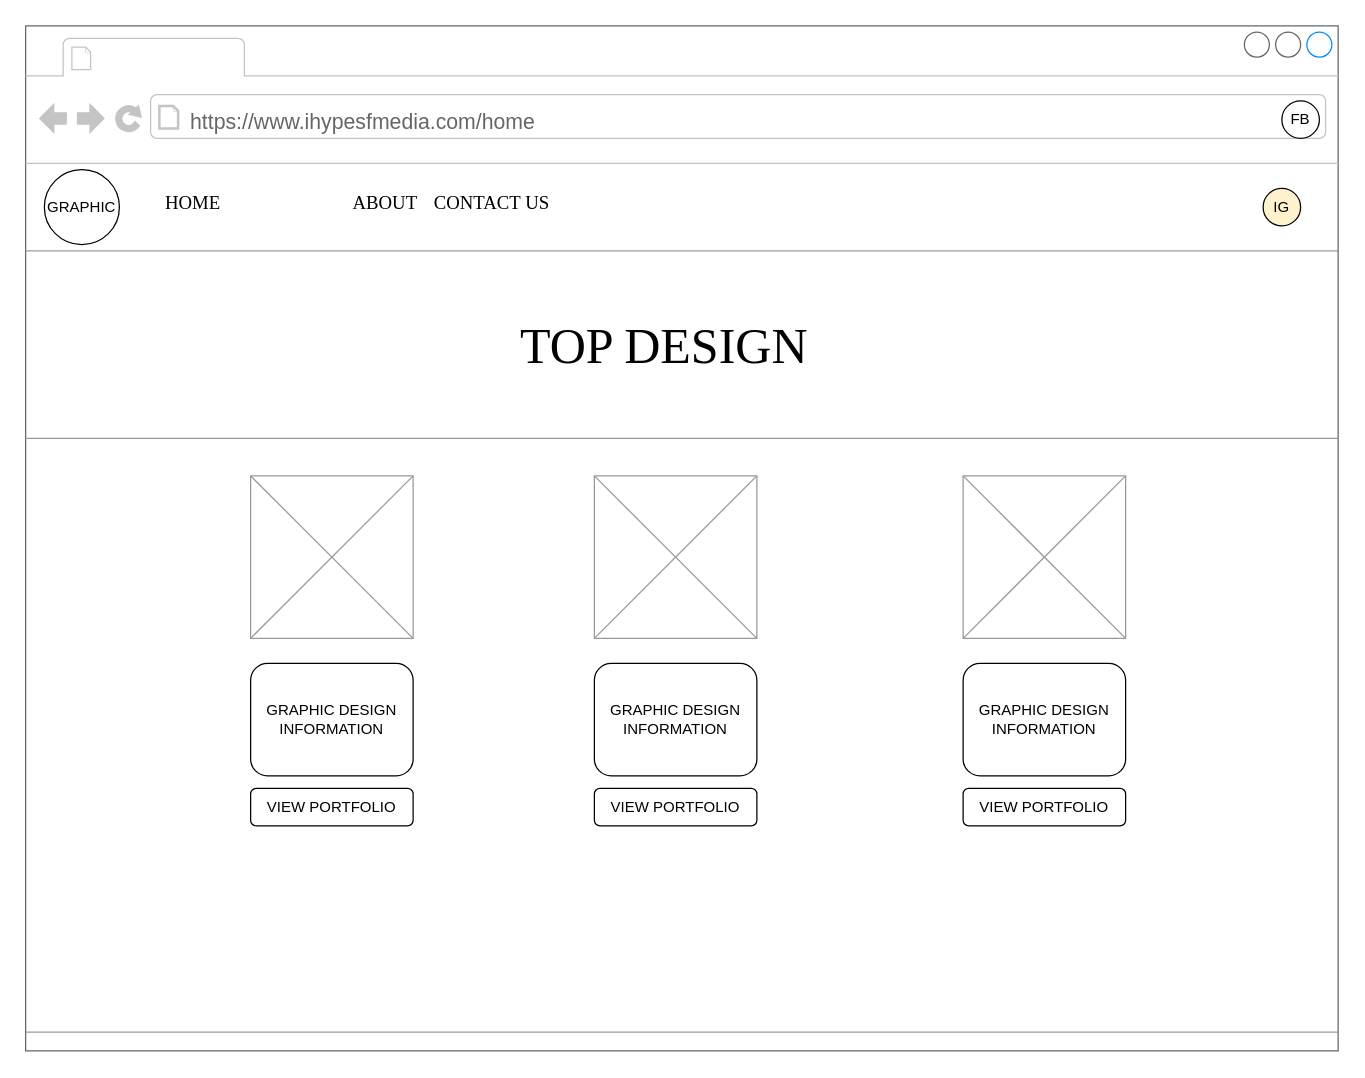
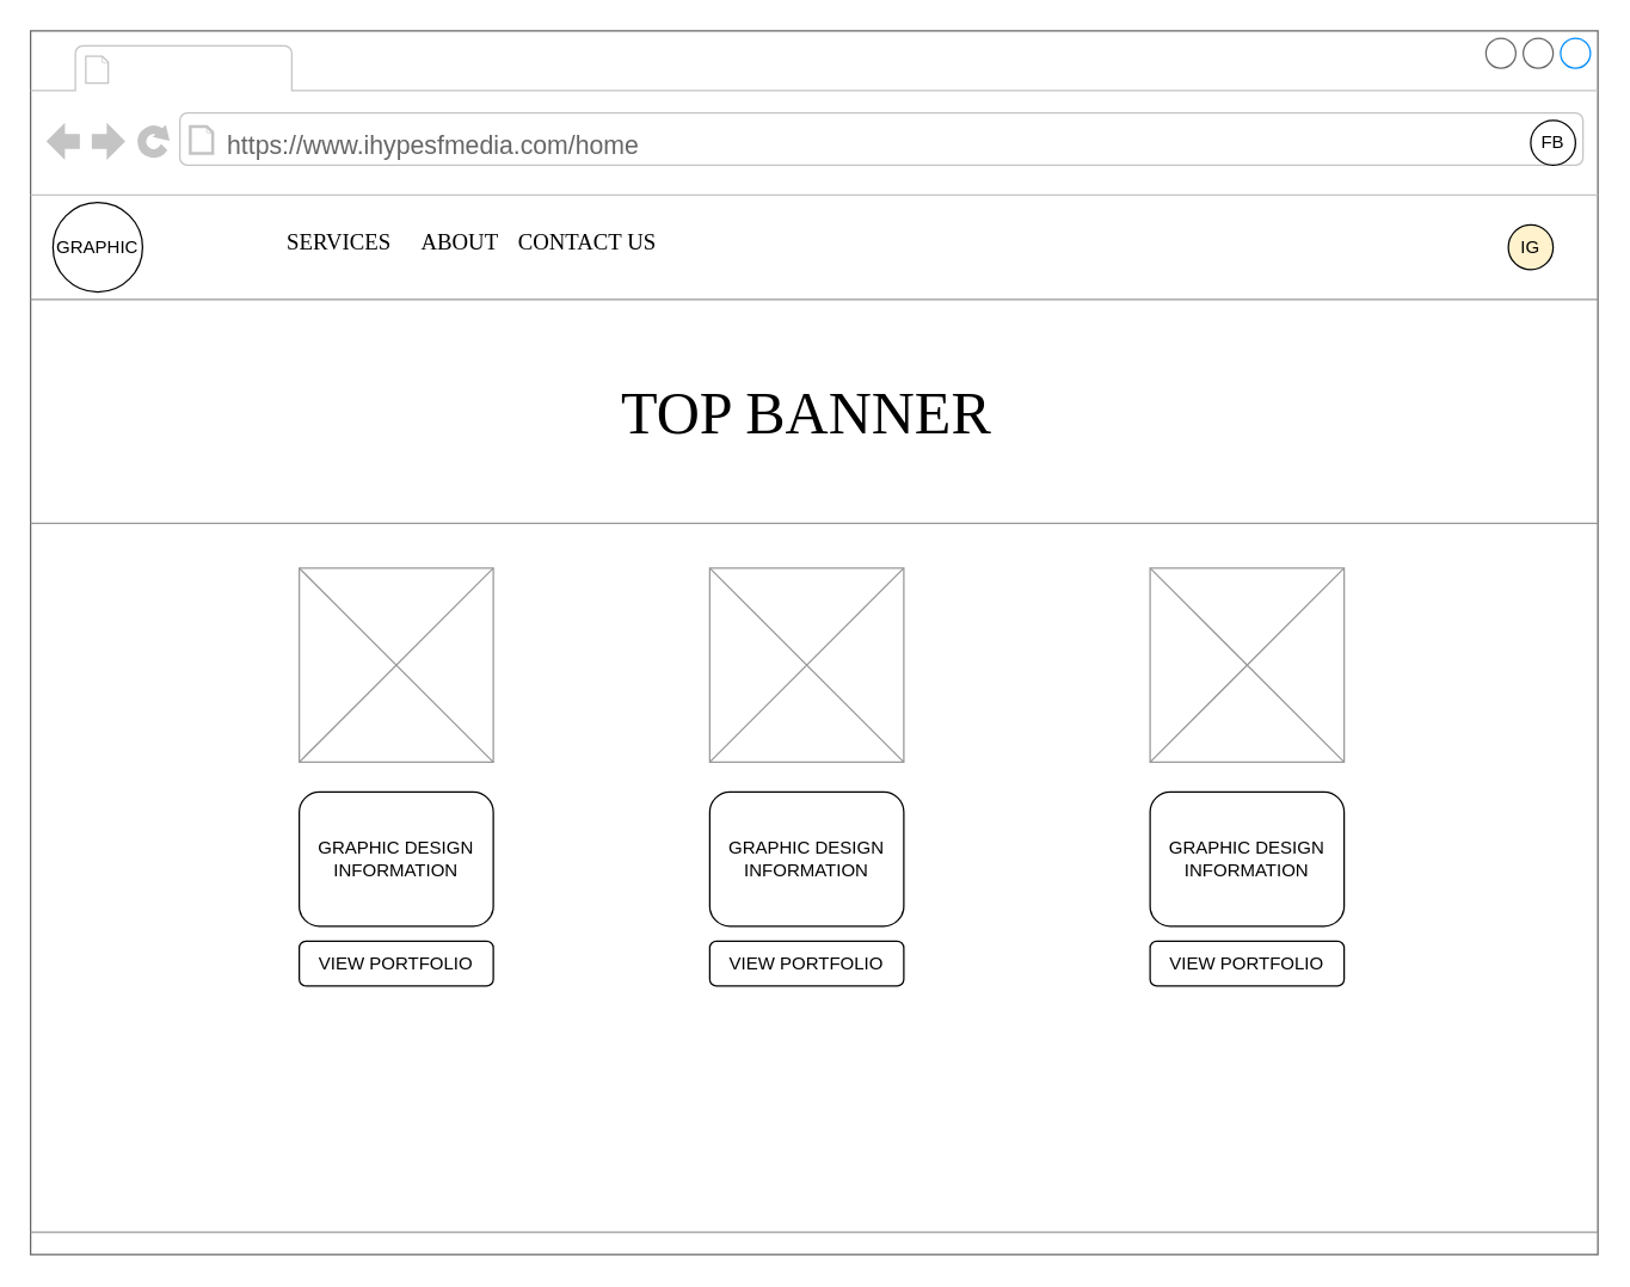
  <mxCell id="0" />
  <mxCell id="1" parent="0" />
  <mxCell id="2" value="" style="strokeWidth=1;shadow=0;dashed=0;align=center;html=1;shape=mxgraph.mockup.containers.browserWindow;rSize=0;strokeColor=#666666;mainText=,;recursiveResize=0;rounded=0;labelBackgroundColor=none;fontFamily=Verdana;fontSize=12" parent="1" vertex="1"><mxGeometry x="20" y="20" width="1050" height="820" as="geometry" /></mxCell>
  <mxCell id="3" value="https://www.ihypesfmedia.com/home" style="strokeWidth=1;shadow=0;dashed=0;align=center;html=1;shape=mxgraph.mockup.containers.anchor;rSize=0;fontSize=17;fontColor=#666666;align=left;" parent="2" vertex="1"><mxGeometry x="130" y="60" width="415" height="35" as="geometry" /></mxCell>
  <mxCell id="4" value="" style="verticalLabelPosition=bottom;shadow=0;dashed=0;align=center;html=1;verticalAlign=top;strokeWidth=1;shape=mxgraph.mockup.markup.line;strokeColor=#999999;rounded=0;labelBackgroundColor=none;fillColor=#ffffff;fontFamily=Verdana;fontSize=12;fontColor=#000000;" parent="2" vertex="1"><mxGeometry y="170" width="1050" height="20" as="geometry" /></mxCell>
  <mxCell id="5" value="" style="verticalLabelPosition=bottom;shadow=0;dashed=0;align=center;html=1;verticalAlign=top;strokeWidth=1;shape=mxgraph.mockup.markup.line;strokeColor=#999999;rounded=0;labelBackgroundColor=none;fillColor=#ffffff;fontFamily=Verdana;fontSize=12;fontColor=#000000;" parent="2" vertex="1"><mxGeometry y="320" width="1050" height="20" as="geometry" /></mxCell>
  <mxCell id="6" value="" style="verticalLabelPosition=bottom;shadow=0;dashed=0;align=center;html=1;verticalAlign=top;strokeWidth=1;shape=mxgraph.mockup.graphics.simpleIcon;strokeColor=#999999;fillColor=#ffffff;rounded=0;labelBackgroundColor=none;fontFamily=Verdana;fontSize=12;fontColor=#000000;" parent="2" vertex="1"><mxGeometry x="180" y="360" width="130" height="130" as="geometry" /></mxCell>
- <mxCell id="7" value="HOME" style="text;html=1;points=[];align=left;verticalAlign=top;spacingTop=-4;fontSize=15;fontFamily=Verdana" parent="2" vertex="1"><mxGeometry x="110" y="130" width="60" height="30" as="geometry" /></mxCell>
+ <mxCell id="8" value="SERVICES" style="text;html=1;points=[];align=left;verticalAlign=top;spacingTop=-4;fontSize=15;fontFamily=Verdana" parent="2" vertex="1"><mxGeometry x="170" y="130" width="80" height="30" as="geometry" /></mxCell>
  <mxCell id="9" value="ABOUT" style="text;html=1;points=[];align=left;verticalAlign=top;spacingTop=-4;fontSize=15;fontFamily=Verdana" parent="2" vertex="1"><mxGeometry x="260" y="130" width="80" height="30" as="geometry" /></mxCell>
  <mxCell id="10" value="CONTACT US" style="text;html=1;points=[];align=left;verticalAlign=top;spacingTop=-4;fontSize=15;fontFamily=Verdana" parent="2" vertex="1"><mxGeometry x="325" y="130" width="80" height="30" as="geometry" /></mxCell>
  <mxCell id="11" value="GRAPHIC" style="ellipse;whiteSpace=wrap;html=1;aspect=fixed;" parent="2" vertex="1"><mxGeometry x="15" y="115" width="60" height="60" as="geometry" /></mxCell>
  <mxCell id="12" value="IG" style="ellipse;whiteSpace=wrap;html=1;aspect=fixed;fillColor=#fff2cc;" parent="2" vertex="1"><mxGeometry x="990" y="130" width="30" height="30" as="geometry" /></mxCell>
  <mxCell id="13" value="FB" style="ellipse;whiteSpace=wrap;html=1;aspect=fixed;" parent="2" vertex="1"><mxGeometry x="1005" y="60" width="30" height="30" as="geometry" /></mxCell>
- <mxCell id="14" value="&lt;font style=&quot;font-size: 40px;&quot;&gt;TOP DESIGN&lt;/font&gt;" style="text;html=1;points=[];align=left;verticalAlign=top;spacingTop=-4;fontSize=15;fontFamily=Verdana" parent="2" vertex="1"><mxGeometry x="394" y="230" width="262" height="50" as="geometry" /></mxCell>
+ <mxCell id="14" value="&lt;font style=&quot;font-size: 40px;&quot;&gt;TOP BANNER&lt;/font&gt;" style="text;html=1;points=[];align=left;verticalAlign=top;spacingTop=-4;fontSize=15;fontFamily=Verdana" parent="2" vertex="1"><mxGeometry x="394" y="230" width="262" height="50" as="geometry" /></mxCell>
  <mxCell id="15" value="" style="verticalLabelPosition=bottom;shadow=0;dashed=0;align=center;html=1;verticalAlign=top;strokeWidth=1;shape=mxgraph.mockup.graphics.simpleIcon;strokeColor=#999999;fillColor=#ffffff;rounded=0;labelBackgroundColor=none;fontFamily=Verdana;fontSize=12;fontColor=#000000;" parent="2" vertex="1"><mxGeometry x="455" y="360" width="130" height="130" as="geometry" /></mxCell>
  <mxCell id="16" value="" style="verticalLabelPosition=bottom;shadow=0;dashed=0;align=center;html=1;verticalAlign=top;strokeWidth=1;shape=mxgraph.mockup.graphics.simpleIcon;strokeColor=#999999;fillColor=#ffffff;rounded=0;labelBackgroundColor=none;fontFamily=Verdana;fontSize=12;fontColor=#000000;" parent="2" vertex="1"><mxGeometry x="750" y="360" width="130" height="130" as="geometry" /></mxCell>
  <mxCell id="17" value="GRAPHIC DESIGN INFORMATION" style="rounded=1;whiteSpace=wrap;html=1;" parent="2" vertex="1"><mxGeometry x="180" y="510" width="130" height="90" as="geometry" /></mxCell>
  <mxCell id="18" value="GRAPHIC DESIGN INFORMATION" style="rounded=1;whiteSpace=wrap;html=1;" parent="2" vertex="1"><mxGeometry x="455" y="510" width="130" height="90" as="geometry" /></mxCell>
  <mxCell id="19" value="GRAPHIC DESIGN INFORMATION" style="rounded=1;whiteSpace=wrap;html=1;" parent="2" vertex="1"><mxGeometry x="750" y="510" width="130" height="90" as="geometry" /></mxCell>
  <mxCell id="20" value="VIEW PORTFOLIO" style="rounded=1;whiteSpace=wrap;html=1;" parent="2" vertex="1"><mxGeometry x="180" y="610" width="130" height="30" as="geometry" /></mxCell>
  <mxCell id="21" value="VIEW PORTFOLIO" style="rounded=1;whiteSpace=wrap;html=1;" parent="2" vertex="1"><mxGeometry x="455" y="610" width="130" height="30" as="geometry" /></mxCell>
  <mxCell id="22" value="VIEW PORTFOLIO" style="rounded=1;whiteSpace=wrap;html=1;" parent="2" vertex="1"><mxGeometry x="750" y="610" width="130" height="30" as="geometry" /></mxCell>
  <mxCell id="23" value="" style="verticalLabelPosition=bottom;shadow=0;dashed=0;align=center;html=1;verticalAlign=top;strokeWidth=1;shape=mxgraph.mockup.markup.line;strokeColor=#999999;rounded=0;labelBackgroundColor=none;fillColor=#ffffff;fontFamily=Verdana;fontSize=12;fontColor=#000000;" parent="2" vertex="1"><mxGeometry y="795" width="1050" height="20" as="geometry" /></mxCell>
